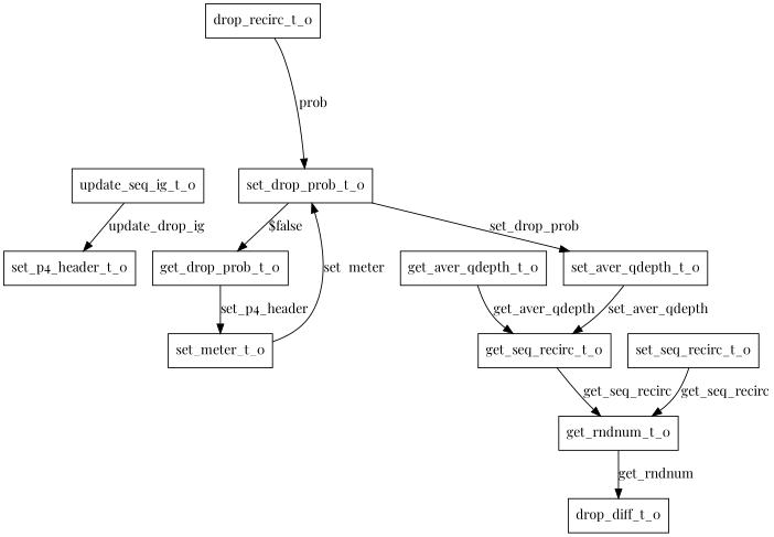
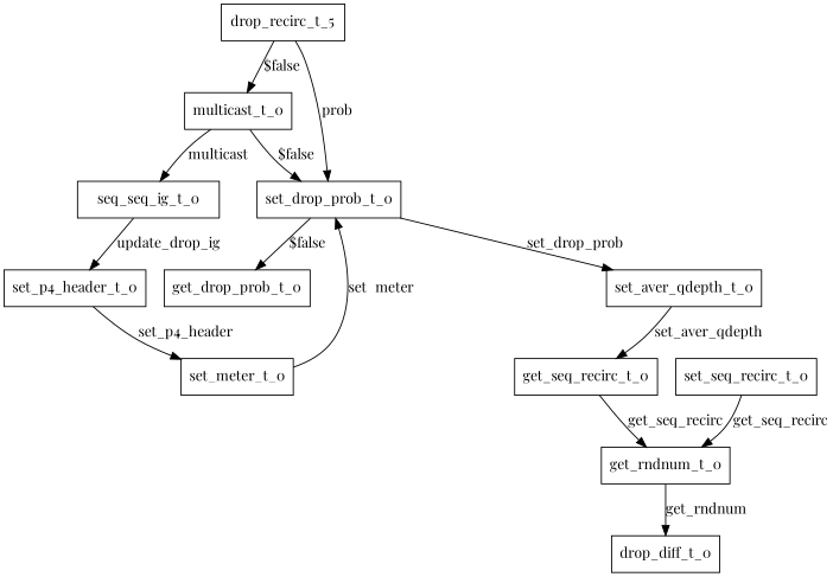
  digraph {
    fontname="Playfair Display"
    node [color=black fontname="Playfair Display" shape=box]
    edge [color=black fontname="Playfair Display"]
-   n1 [label=drop_recirc_t_0]
+   n1 [label=drop_recirc_t_5]
+   n2 [label=multicast_t_0]
    n3 [label=set_drop_prob_t_0]
-   n4 [label=update_seq_ig_t_0]
+   n4 [label=seq_seq_ig_t_0]
    n5 [label=get_drop_prob_t_0]
    n6 [label=set_aver_qdepth_t_0]
-   n7 [label=get_aver_qdepth_t_0]
    n8 [label=get_seq_recirc_t_0]
    n9 [label=get_rndnum_t_0]
    n10 [label=drop_diff_t_0]
    n11 [label=set_p4_header_t_0]
    n12 [label=set_seq_recirc_t_0]
    n13 [label=set_meter_t_0]
+   n1 -> n2 [label="$false"]
    n1 -> n3 [label=prob]
+   n2 -> n3 [label="$false"]
+   n2 -> n4 [label=multicast]
    n3 -> n5 [label="$false"]
    n3 -> n6 [label=set_drop_prob]
    n4 -> n11 [label=update_drop_ig]
    n6 -> n8 [label=set_aver_qdepth]
-   n7 -> n8 [label=get_aver_qdepth]
    n8 -> n9 [label=get_seq_recirc]
    n9 -> n10 [label=get_rndnum]
-   n5 -> n13 [label=set_p4_header]
+   n11 -> n13 [label=set_p4_header]
    n12 -> n9 [label=get_seq_recirc]
    n13 -> n3 [label=set_meter]
  }
